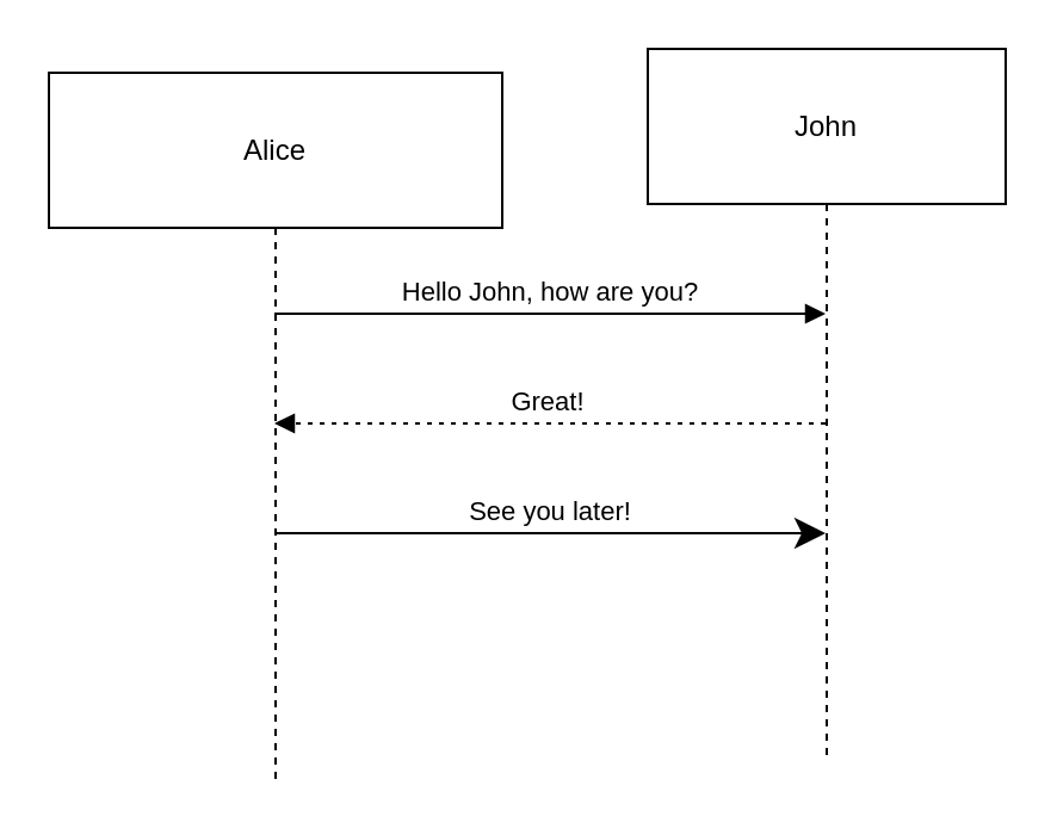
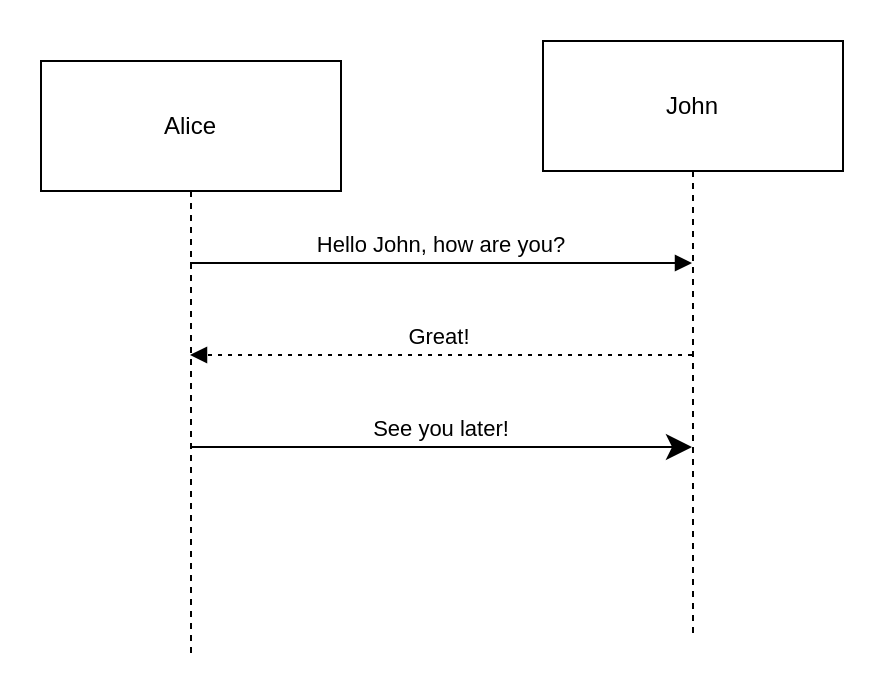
  <mxCell id="0" />
  <mxCell id="1" parent="0" />
- <mxCell id="2" value="Alice" style="shape=umlLifeline;perimeter=lifelinePerimeter;whiteSpace=wrap;container=1;dropTarget=0;collapsible=0;recursiveResize=0;outlineConnect=0;portConstraint=eastwest;newEdgeStyle={&quot;edgeStyle&quot;:&quot;elbowEdgeStyle&quot;,&quot;elbow&quot;:&quot;vertical&quot;,&quot;curved&quot;:0,&quot;rounded&quot;:0};size=65;" parent="1" vertex="1"><mxGeometry x="20" y="30" width="190" height="298" as="geometry" /></mxCell>
+ <mxCell id="2" value="Alice" style="shape=umlLifeline;perimeter=lifelinePerimeter;whiteSpace=wrap;container=1;dropTarget=0;collapsible=0;recursiveResize=0;outlineConnect=0;portConstraint=eastwest;newEdgeStyle={&quot;edgeStyle&quot;:&quot;elbowEdgeStyle&quot;,&quot;elbow&quot;:&quot;vertical&quot;,&quot;curved&quot;:0,&quot;rounded&quot;:0};size=65;" parent="1" vertex="1"><mxGeometry width="150" height="298" as="geometry" x="20" y="30" /></mxCell>
  <mxCell id="3" value="John" style="shape=umlLifeline;perimeter=lifelinePerimeter;whiteSpace=wrap;container=1;dropTarget=0;collapsible=0;recursiveResize=0;outlineConnect=0;portConstraint=eastwest;newEdgeStyle={&quot;edgeStyle&quot;:&quot;elbowEdgeStyle&quot;,&quot;elbow&quot;:&quot;vertical&quot;,&quot;curved&quot;:0,&quot;rounded&quot;:0};size=65;" parent="1" vertex="1"><mxGeometry x="271" y="20" width="150" height="298" as="geometry" /></mxCell>
  <mxCell id="4" value="Hello John, how are you?" style="verticalAlign=bottom;endArrow=block;edgeStyle=elbowEdgeStyle;elbow=vertical;curved=0;rounded=0;" parent="1" source="2" target="3" edge="1"><mxGeometry relative="1" as="geometry"><Array as="points"><mxPoint x="231" y="131" /></Array></mxGeometry></mxCell>
  <mxCell id="5" value="Great!" style="verticalAlign=bottom;endArrow=block;edgeStyle=elbowEdgeStyle;elbow=vertical;curved=0;rounded=0;dashed=1;dashPattern=2 3;" parent="1" source="3" target="2" edge="1"><mxGeometry relative="1" as="geometry"><Array as="points"><mxPoint x="231" y="177" /></Array></mxGeometry></mxCell>
  <mxCell id="6" value="See you later!" style="verticalAlign=bottom;endArrow=block;edgeStyle=elbowEdgeStyle;elbow=vertical;curved=0;rounded=0;endArrow=classic;endSize=10;" parent="1" source="2" target="3" edge="1"><mxGeometry relative="1" as="geometry"><Array as="points"><mxPoint x="231" y="223" /></Array></mxGeometry></mxCell>
